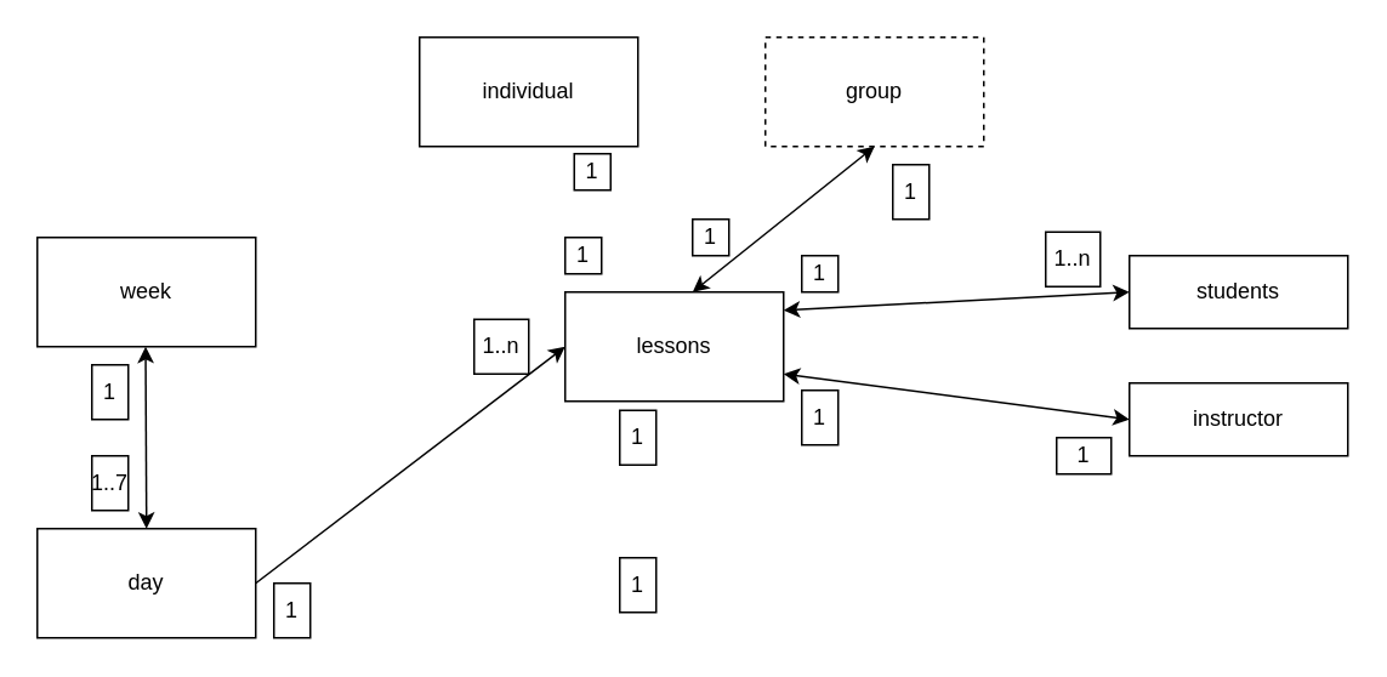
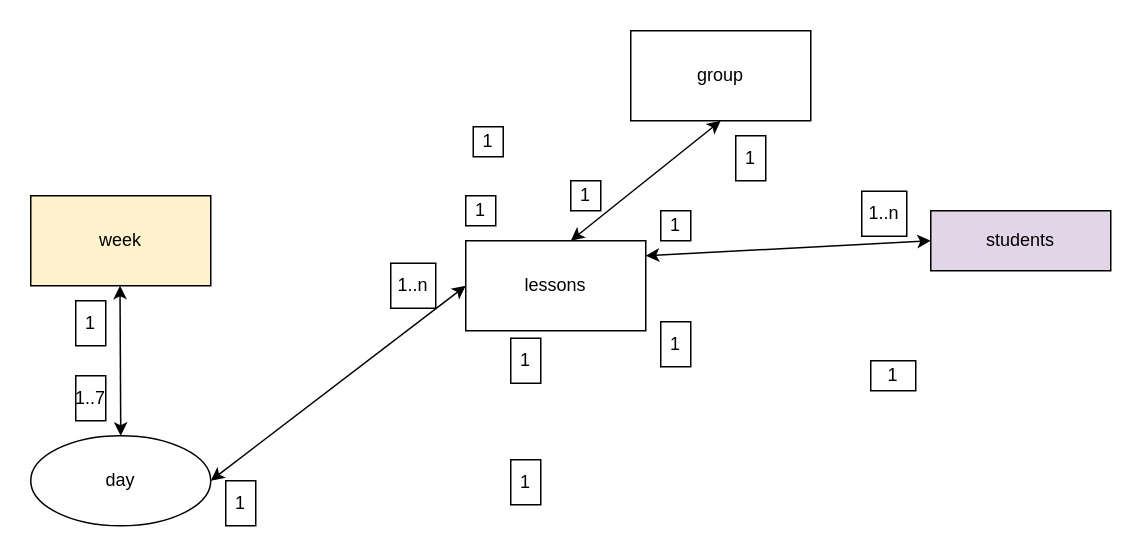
  <mxCell id="0" />
  <mxCell id="1" parent="0" />
  <mxCell id="2" value="lessons" style="rounded=0;whiteSpace=wrap;html=1;" vertex="1" parent="1"><mxGeometry x="310" y="160" width="120" height="60" as="geometry" /></mxCell>
- <mxCell id="3" value="students" style="rounded=0;whiteSpace=wrap;html=1;" vertex="1" parent="1"><mxGeometry x="620" y="140" width="120" height="40" as="geometry" /></mxCell>
- <mxCell id="4" value="instructor" style="rounded=0;whiteSpace=wrap;html=1;" vertex="1" parent="1"><mxGeometry x="620" y="210" width="120" height="40" as="geometry" /></mxCell>
+ <mxCell id="3" value="students" style="rounded=0;whiteSpace=wrap;html=1;fillColor=#e1d5e7;" vertex="1" parent="1"><mxGeometry x="620" y="140" width="120" height="40" as="geometry" /></mxCell>
  <mxCell id="5" value="" style="endArrow=classic;startArrow=classic;html=1;entryX=0;entryY=0.5;entryDx=0;entryDy=0;" edge="1" parent="1" target="3"><mxGeometry width="50" height="50" relative="1" as="geometry"><mxPoint x="430" y="170" as="sourcePoint" /><mxPoint x="480" y="140" as="targetPoint" /></mxGeometry></mxCell>
- <mxCell id="6" value="" style="endArrow=classic;startArrow=classic;html=1;entryX=0;entryY=0.5;entryDx=0;entryDy=0;exitX=1;exitY=0.75;exitDx=0;exitDy=0;" edge="1" parent="1" source="2" target="4"><mxGeometry width="50" height="50" relative="1" as="geometry"><mxPoint x="440" y="200" as="sourcePoint" /><mxPoint x="630" y="170" as="targetPoint" /></mxGeometry></mxCell>
  <mxCell id="7" value="1" style="rounded=0;whiteSpace=wrap;html=1;" vertex="1" parent="1"><mxGeometry x="580" y="240" width="30" height="20" as="geometry" /></mxCell>
  <mxCell id="8" value="1" style="rounded=0;whiteSpace=wrap;html=1;direction=south;" vertex="1" parent="1"><mxGeometry x="440" y="214" width="20" height="30" as="geometry" /></mxCell>
  <mxCell id="9" value="1" style="rounded=0;whiteSpace=wrap;html=1;direction=south;" vertex="1" parent="1"><mxGeometry x="340" y="225" width="20" height="30" as="geometry" /></mxCell>
  <mxCell id="10" value="1" style="rounded=0;whiteSpace=wrap;html=1;direction=south;" vertex="1" parent="1"><mxGeometry x="340" y="306" width="20" height="30" as="geometry" /></mxCell>
- <mxCell id="11" value="week" style="rounded=0;whiteSpace=wrap;html=1;" vertex="1" parent="1"><mxGeometry x="20" y="130" width="120" height="60" as="geometry" /></mxCell>
- <mxCell id="12" value="day" style="rounded=0;whiteSpace=wrap;html=1;" vertex="1" parent="1"><mxGeometry x="20" y="290" width="120" height="60" as="geometry" /></mxCell>
+ <mxCell id="11" value="week" style="rounded=0;whiteSpace=wrap;html=1;fillColor=#fff2cc;" vertex="1" parent="1"><mxGeometry x="20" y="130" width="120" height="60" as="geometry" /></mxCell>
+ <mxCell id="12" value="day" style="ellipse;whiteSpace=wrap;html=1;" vertex="1" parent="1"><mxGeometry x="20" y="290" width="120" height="60" as="geometry" /></mxCell>
  <mxCell id="13" value="" style="endArrow=classic;startArrow=classic;html=1;exitX=0.5;exitY=1;exitDx=0;exitDy=0;entryX=0.5;entryY=0;entryDx=0;entryDy=0;" edge="1" parent="1" target="12"><mxGeometry width="50" height="50" relative="1" as="geometry"><mxPoint x="79.5" y="190" as="sourcePoint" /><mxPoint x="80" y="250" as="targetPoint" /></mxGeometry></mxCell>
  <mxCell id="14" value="1" style="rounded=0;whiteSpace=wrap;html=1;direction=south;" vertex="1" parent="1"><mxGeometry x="50" y="200" width="20" height="30" as="geometry" /></mxCell>
  <mxCell id="15" value="1..7" style="rounded=0;whiteSpace=wrap;html=1;direction=south;" vertex="1" parent="1"><mxGeometry x="50" y="250" width="20" height="30" as="geometry" /></mxCell>
  <mxCell id="16" value="1..n" style="rounded=0;whiteSpace=wrap;html=1;direction=south;" vertex="1" parent="1"><mxGeometry x="574" y="127" width="30" height="30" as="geometry" /></mxCell>
- <mxCell id="17" value="" style="endArrow=none;startArrow=classic;html=1;exitX=0;exitY=0.5;exitDx=0;exitDy=0;entryX=1;entryY=0.5;entryDx=0;entryDy=0;" edge="1" parent="1" source="2" target="12"><mxGeometry width="50" height="50" relative="1" as="geometry"><mxPoint x="89.5" y="200" as="sourcePoint" /><mxPoint x="90" y="300" as="targetPoint" /></mxGeometry></mxCell>
+ <mxCell id="17" value="" style="endArrow=classic;startArrow=classic;html=1;exitX=0;exitY=0.5;exitDx=0;exitDy=0;entryX=1;entryY=0.5;entryDx=0;entryDy=0;" edge="1" parent="1" source="2" target="12"><mxGeometry width="50" height="50" relative="1" as="geometry"><mxPoint x="89.5" y="200" as="sourcePoint" /><mxPoint x="90" y="300" as="targetPoint" /></mxGeometry></mxCell>
  <mxCell id="18" value="1..n" style="rounded=0;whiteSpace=wrap;html=1;direction=south;" vertex="1" parent="1"><mxGeometry x="260" y="175" width="30" height="30" as="geometry" /></mxCell>
  <mxCell id="19" value="1" style="rounded=0;whiteSpace=wrap;html=1;direction=south;" vertex="1" parent="1"><mxGeometry x="150" y="320" width="20" height="30" as="geometry" /></mxCell>
- <mxCell id="20" value="individual" style="rounded=0;whiteSpace=wrap;html=1;" vertex="1" parent="1"><mxGeometry x="230" y="20" width="120" height="60" as="geometry" /></mxCell>
- <mxCell id="21" value="group" style="rounded=0;whiteSpace=wrap;html=1;dashed=1;" vertex="1" parent="1"><mxGeometry x="420" y="20" width="120" height="60" as="geometry" /></mxCell>
+ <mxCell id="21" value="group" style="rounded=0;whiteSpace=wrap;html=1;" vertex="1" parent="1"><mxGeometry x="420" y="20" width="120" height="60" as="geometry" /></mxCell>
  <mxCell id="22" value="" style="endArrow=classic;startArrow=classic;html=1;exitX=0.5;exitY=1;exitDx=0;exitDy=0;" edge="1" parent="1" source="21"><mxGeometry width="50" height="50" relative="1" as="geometry"><mxPoint x="330" y="210" as="sourcePoint" /><mxPoint x="380" y="160" as="targetPoint" /></mxGeometry></mxCell>
  <mxCell id="23" value="1" style="rounded=0;whiteSpace=wrap;html=1;direction=south;" vertex="1" parent="1"><mxGeometry x="490" y="90" width="20" height="30" as="geometry" /></mxCell>
  <mxCell id="24" value="1" style="rounded=0;whiteSpace=wrap;html=1;direction=south;" vertex="1" parent="1"><mxGeometry x="310" y="130" width="20" height="20" as="geometry" /></mxCell>
  <mxCell id="25" value="1" style="rounded=0;whiteSpace=wrap;html=1;direction=south;" vertex="1" parent="1"><mxGeometry x="315" y="84" width="20" height="20" as="geometry" /></mxCell>
  <mxCell id="26" value="1" style="rounded=0;whiteSpace=wrap;html=1;direction=south;" vertex="1" parent="1"><mxGeometry x="380" y="120" width="20" height="20" as="geometry" /></mxCell>
  <mxCell id="27" value="1" style="rounded=0;whiteSpace=wrap;html=1;direction=south;" vertex="1" parent="1"><mxGeometry x="440" y="140" width="20" height="20" as="geometry" /></mxCell>
